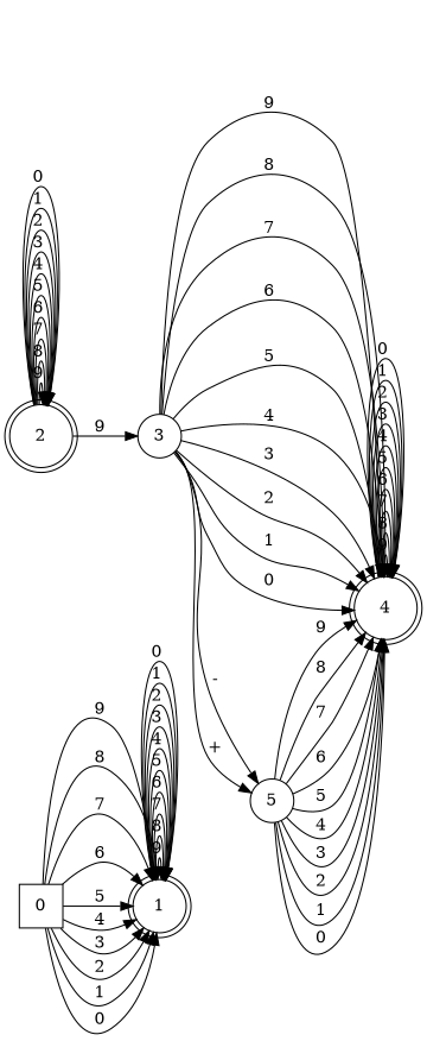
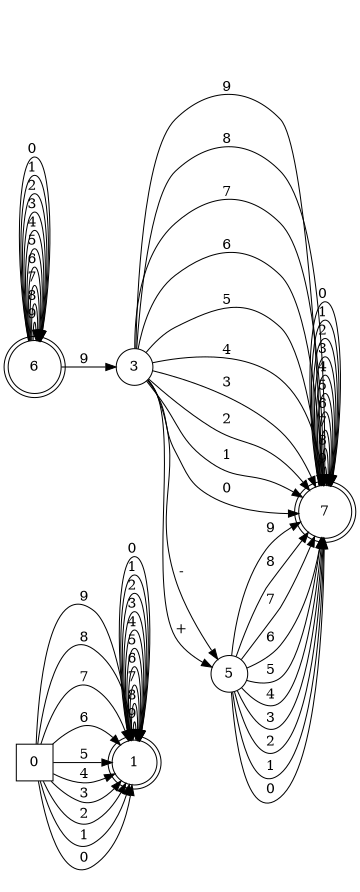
  digraph {
    rankdir=LR
    node [shape=doublecircle]
    0 [shape=square]
    1
-   2
+   2 [label=6]
    3 [shape=circle]
-   4
+   4 [label=7]
    5 [shape=circle]
    0 -> 1 [label="9 "]
    0 -> 1 [label="8 "]
    0 -> 1 [label="7 "]
    0 -> 1 [label="6 "]
    0 -> 1 [label="5 "]
    0 -> 1 [label="4 "]
    0 -> 1 [label="3 "]
    0 -> 1 [label="2 "]
    0 -> 1 [label="1 "]
    0 -> 1 [label="0 "]
    1 -> 1 [label="9 "]
    1 -> 1 [label="8 "]
    1 -> 1 [label="7 "]
    1 -> 1 [label="6 "]
    1 -> 1 [label="5 "]
    1 -> 1 [label="4 "]
    1 -> 1 [label="3 "]
    1 -> 1 [label="2 "]
    1 -> 1 [label="1 "]
    1 -> 1 [label="0 "]
    2 -> 2 [label="9 "]
    2 -> 2 [label="8 "]
    2 -> 2 [label="7 "]
    2 -> 2 [label="6 "]
    2 -> 2 [label="5 "]
    2 -> 2 [label="4 "]
    2 -> 2 [label="3 "]
    2 -> 2 [label="2 "]
    2 -> 2 [label="1 "]
    2 -> 2 [label="0 "]
    2 -> 3 [label="9 "]
    3 -> 4 [label="9 "]
    3 -> 4 [label="8 "]
    3 -> 4 [label="7 "]
    3 -> 4 [label="6 "]
    3 -> 4 [label="5 "]
    3 -> 4 [label="4 "]
    3 -> 4 [label="3 "]
    3 -> 4 [label="2 "]
    3 -> 4 [label="1 "]
    3 -> 4 [label="0 "]
    3 -> 5 [label="- "]
    3 -> 5 [label="+ "]
    4 -> 4 [label="9 "]
    4 -> 4 [label="8 "]
    4 -> 4 [label="7 "]
    4 -> 4 [label="6 "]
    4 -> 4 [label="5 "]
    4 -> 4 [label="4 "]
    4 -> 4 [label="3 "]
    4 -> 4 [label="2 "]
    4 -> 4 [label="1 "]
    4 -> 4 [label="0 "]
    5 -> 4 [label="9 "]
    5 -> 4 [label="8 "]
    5 -> 4 [label="7 "]
    5 -> 4 [label="6 "]
    5 -> 4 [label="5 "]
    5 -> 4 [label="4 "]
    5 -> 4 [label="3 "]
    5 -> 4 [label="2 "]
    5 -> 4 [label="1 "]
    5 -> 4 [label="0 "]
  }
